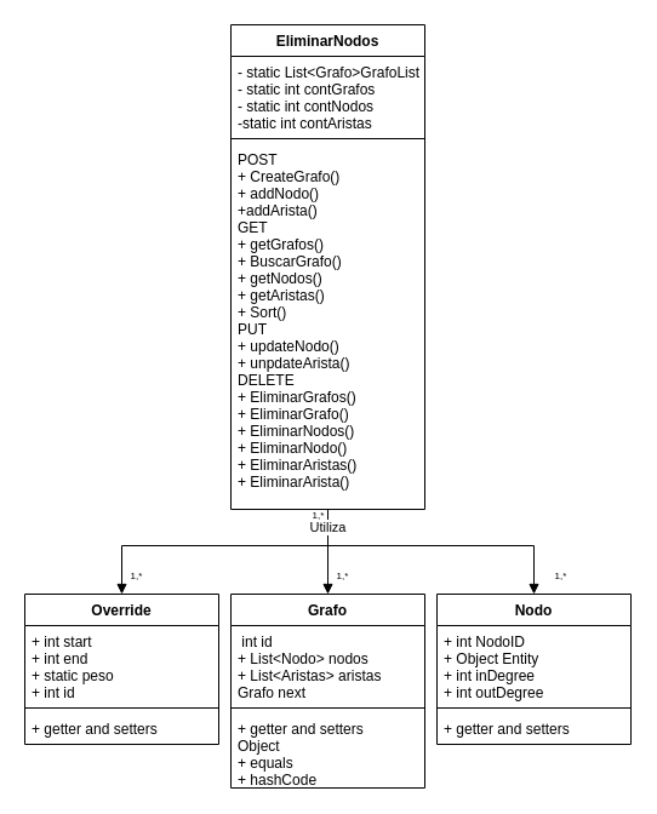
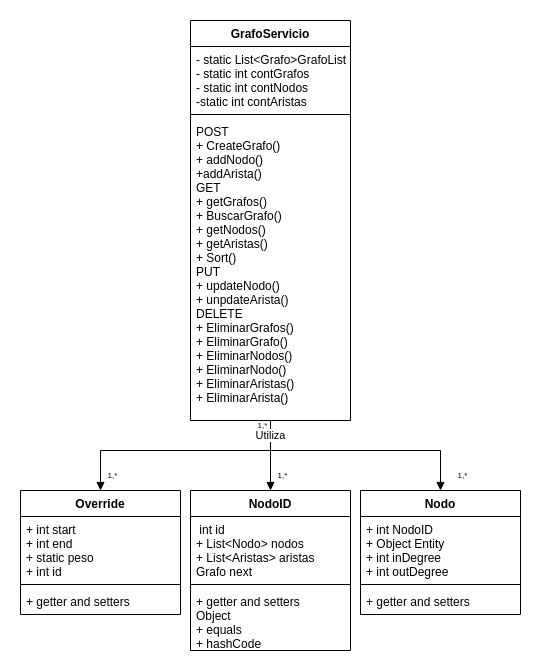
  <mxCell id="0" />
  <mxCell id="1" parent="0" />
- <mxCell id="2" value="EliminarNodos" style="swimlane;fontStyle=1;align=center;verticalAlign=top;childLayout=stackLayout;horizontal=1;startSize=26;horizontalStack=0;resizeParent=1;resizeParentMax=0;resizeLast=0;collapsible=1;marginBottom=0;" vertex="1" parent="1"><mxGeometry x="190" y="20" width="160" height="400" as="geometry"><mxRectangle x="345" y="210" width="110" height="26" as="alternateBounds" /></mxGeometry></mxCell>
+ <mxCell id="2" value="GrafoServicio" style="swimlane;fontStyle=1;align=center;verticalAlign=top;childLayout=stackLayout;horizontal=1;startSize=26;horizontalStack=0;resizeParent=1;resizeParentMax=0;resizeLast=0;collapsible=1;marginBottom=0;" vertex="1" parent="1"><mxGeometry x="190" y="20" width="160" height="400" as="geometry"><mxRectangle x="345" y="210" width="110" height="26" as="alternateBounds" /></mxGeometry></mxCell>
  <mxCell id="3" value="- static List&lt;Grafo&gt;GrafoList&#10;- static int contGrafos&#10;- static int contNodos&#10;-static int contAristas" style="text;strokeColor=none;fillColor=none;align=left;verticalAlign=top;spacingLeft=4;spacingRight=4;overflow=hidden;rotatable=0;points=[[0,0.5],[1,0.5]];portConstraint=eastwest;" vertex="1" parent="2"><mxGeometry y="26" width="160" height="64" as="geometry" /></mxCell>
  <mxCell id="4" value="" style="line;strokeWidth=1;fillColor=none;align=left;verticalAlign=middle;spacingTop=-1;spacingLeft=3;spacingRight=3;rotatable=0;labelPosition=right;points=[];portConstraint=eastwest;" vertex="1" parent="2"><mxGeometry y="90" width="160" height="8" as="geometry" /></mxCell>
  <mxCell id="5" value="POST&#10;+ CreateGrafo()&#10;+ addNodo()&#10;+addArista()&#10;GET&#10;+ getGrafos()&#10;+ BuscarGrafo()&#10;+ getNodos()&#10;+ getAristas()&#10;+ Sort()&#10;PUT&#10;+ updateNodo()&#10;+ unpdateArista()&#10;DELETE&#10;+ EliminarGrafos()&#10;+ EliminarGrafo()&#10;+ EliminarNodos()&#10;+ EliminarNodo()&#10;+ EliminarAristas()&#10;+ EliminarArista()" style="text;strokeColor=none;fillColor=none;align=left;verticalAlign=top;spacingLeft=4;spacingRight=4;overflow=hidden;rotatable=0;points=[[0,0.5],[1,0.5]];portConstraint=eastwest;" vertex="1" parent="2"><mxGeometry y="98" width="160" height="302" as="geometry" /></mxCell>
  <mxCell id="6" value="Override" style="swimlane;fontStyle=1;align=center;verticalAlign=top;childLayout=stackLayout;horizontal=1;startSize=26;horizontalStack=0;resizeParent=1;resizeParentMax=0;resizeLast=0;collapsible=1;marginBottom=0;" vertex="1" parent="1"><mxGeometry x="20" y="490" width="160" height="124" as="geometry" /></mxCell>
  <mxCell id="7" value="+ int start&#10;+ int end&#10;+ static peso&#10;+ int id" style="text;strokeColor=none;fillColor=none;align=left;verticalAlign=top;spacingLeft=4;spacingRight=4;overflow=hidden;rotatable=0;points=[[0,0.5],[1,0.5]];portConstraint=eastwest;" vertex="1" parent="6"><mxGeometry y="26" width="160" height="64" as="geometry" /></mxCell>
  <mxCell id="8" value="" style="line;strokeWidth=1;fillColor=none;align=left;verticalAlign=middle;spacingTop=-1;spacingLeft=3;spacingRight=3;rotatable=0;labelPosition=right;points=[];portConstraint=eastwest;" vertex="1" parent="6"><mxGeometry y="90" width="160" height="8" as="geometry" /></mxCell>
  <mxCell id="9" value="+ getter and setters" style="text;strokeColor=none;fillColor=none;align=left;verticalAlign=top;spacingLeft=4;spacingRight=4;overflow=hidden;rotatable=0;points=[[0,0.5],[1,0.5]];portConstraint=eastwest;" vertex="1" parent="6"><mxGeometry y="98" width="160" height="26" as="geometry" /></mxCell>
- <mxCell id="10" value="Grafo" style="swimlane;fontStyle=1;align=center;verticalAlign=top;childLayout=stackLayout;horizontal=1;startSize=26;horizontalStack=0;resizeParent=1;resizeParentMax=0;resizeLast=0;collapsible=1;marginBottom=0;" vertex="1" parent="1"><mxGeometry x="190" y="490" width="160" height="160" as="geometry" /></mxCell>
+ <mxCell id="10" value="NodoID" style="swimlane;fontStyle=1;align=center;verticalAlign=top;childLayout=stackLayout;horizontal=1;startSize=26;horizontalStack=0;resizeParent=1;resizeParentMax=0;resizeLast=0;collapsible=1;marginBottom=0;" vertex="1" parent="1"><mxGeometry x="190" y="490" width="160" height="160" as="geometry" /></mxCell>
  <mxCell id="11" value=" int id&#10;+ List&lt;Nodo&gt; nodos &#10;+ List&lt;Aristas&gt; aristas&#10;Grafo next" style="text;strokeColor=none;fillColor=none;align=left;verticalAlign=top;spacingLeft=4;spacingRight=4;overflow=hidden;rotatable=0;points=[[0,0.5],[1,0.5]];portConstraint=eastwest;" vertex="1" parent="10"><mxGeometry y="26" width="160" height="64" as="geometry" /></mxCell>
  <mxCell id="12" value="" style="line;strokeWidth=1;fillColor=none;align=left;verticalAlign=middle;spacingTop=-1;spacingLeft=3;spacingRight=3;rotatable=0;labelPosition=right;points=[];portConstraint=eastwest;" vertex="1" parent="10"><mxGeometry y="90" width="160" height="8" as="geometry" /></mxCell>
  <mxCell id="13" value="+ getter and setters&#10;Object&#10;+ equals&#10;+ hashCode" style="text;strokeColor=none;fillColor=none;align=left;verticalAlign=top;spacingLeft=4;spacingRight=4;overflow=hidden;rotatable=0;points=[[0,0.5],[1,0.5]];portConstraint=eastwest;" vertex="1" parent="10"><mxGeometry y="98" width="160" height="62" as="geometry" /></mxCell>
  <mxCell id="14" value="Nodo" style="swimlane;fontStyle=1;align=center;verticalAlign=top;childLayout=stackLayout;horizontal=1;startSize=26;horizontalStack=0;resizeParent=1;resizeParentMax=0;resizeLast=0;collapsible=1;marginBottom=0;" vertex="1" parent="1"><mxGeometry x="360" y="490" width="160" height="124" as="geometry" /></mxCell>
  <mxCell id="15" value="+ int NodoID&#10;+ Object Entity&#10;+ int inDegree&#10;+ int outDegree" style="text;strokeColor=none;fillColor=none;align=left;verticalAlign=top;spacingLeft=4;spacingRight=4;overflow=hidden;rotatable=0;points=[[0,0.5],[1,0.5]];portConstraint=eastwest;" vertex="1" parent="14"><mxGeometry y="26" width="160" height="64" as="geometry" /></mxCell>
  <mxCell id="16" value="" style="line;strokeWidth=1;fillColor=none;align=left;verticalAlign=middle;spacingTop=-1;spacingLeft=3;spacingRight=3;rotatable=0;labelPosition=right;points=[];portConstraint=eastwest;" vertex="1" parent="14"><mxGeometry y="90" width="160" height="8" as="geometry" /></mxCell>
  <mxCell id="17" value="+ getter and setters" style="text;strokeColor=none;fillColor=none;align=left;verticalAlign=top;spacingLeft=4;spacingRight=4;overflow=hidden;rotatable=0;points=[[0,0.5],[1,0.5]];portConstraint=eastwest;" vertex="1" parent="14"><mxGeometry y="98" width="160" height="26" as="geometry" /></mxCell>
  <mxCell id="18" value="Utiliza" style="html=1;verticalAlign=bottom;endArrow=block;entryX=0.5;entryY=0;entryDx=0;entryDy=0;strokeWidth=1;spacingTop=0;spacingBottom=-4;" edge="1" parent="1" source="5" target="10"><mxGeometry x="-0.429" width="80" relative="1" as="geometry"><mxPoint x="230" y="440" as="sourcePoint" /><mxPoint x="310" y="440" as="targetPoint" /><mxPoint as="offset" /></mxGeometry></mxCell>
  <mxCell id="19" value="" style="html=1;verticalAlign=bottom;endArrow=block;entryX=0.5;entryY=0;entryDx=0;entryDy=0;" edge="1" parent="1" target="6"><mxGeometry x="0.5" y="-60" width="80" relative="1" as="geometry"><mxPoint x="100" y="450" as="sourcePoint" /><mxPoint x="160" y="440" as="targetPoint" /><mxPoint as="offset" /></mxGeometry></mxCell>
  <mxCell id="20" value="" style="html=1;verticalAlign=bottom;endArrow=block;entryX=0.5;entryY=0;entryDx=0;entryDy=0;" edge="1" parent="1" target="14"><mxGeometry x="-1" y="50" width="80" relative="1" as="geometry"><mxPoint x="440" y="450" as="sourcePoint" /><mxPoint x="460" y="440" as="targetPoint" /><mxPoint as="offset" /></mxGeometry></mxCell>
  <mxCell id="21" value="" style="endArrow=none;html=1;strokeWidth=1;" edge="1" parent="1"><mxGeometry width="50" height="50" relative="1" as="geometry"><mxPoint x="100" y="450" as="sourcePoint" /><mxPoint x="440" y="450" as="targetPoint" /></mxGeometry></mxCell>
  <mxCell id="22" value="1,*" style="text;align=center;fontStyle=0;verticalAlign=middle;spacingLeft=3;spacingRight=3;strokeColor=none;rotatable=0;points=[[0,0.5],[1,0.5]];portConstraint=eastwest;fontSize=8;" vertex="1" parent="1"><mxGeometry x="270" y="470" width="25" height="10" as="geometry" /></mxCell>
  <mxCell id="23" value="1,*" style="text;align=center;fontStyle=0;verticalAlign=middle;spacingLeft=3;spacingRight=3;strokeColor=none;rotatable=0;points=[[0,0.5],[1,0.5]];portConstraint=eastwest;fontSize=8;" vertex="1" parent="1"><mxGeometry x="250" y="420" width="25" height="10" as="geometry" /></mxCell>
  <mxCell id="24" value="1,*" style="text;align=center;fontStyle=0;verticalAlign=middle;spacingLeft=3;spacingRight=3;strokeColor=none;rotatable=0;points=[[0,0.5],[1,0.5]];portConstraint=eastwest;fontSize=8;" vertex="1" parent="1"><mxGeometry x="100" y="470" width="25" height="10" as="geometry" /></mxCell>
  <mxCell id="25" value="1,*" style="text;align=center;fontStyle=0;verticalAlign=middle;spacingLeft=3;spacingRight=3;strokeColor=none;rotatable=0;points=[[0,0.5],[1,0.5]];portConstraint=eastwest;fontSize=8;" vertex="1" parent="1"><mxGeometry x="450" y="470" width="25" height="10" as="geometry" /></mxCell>
